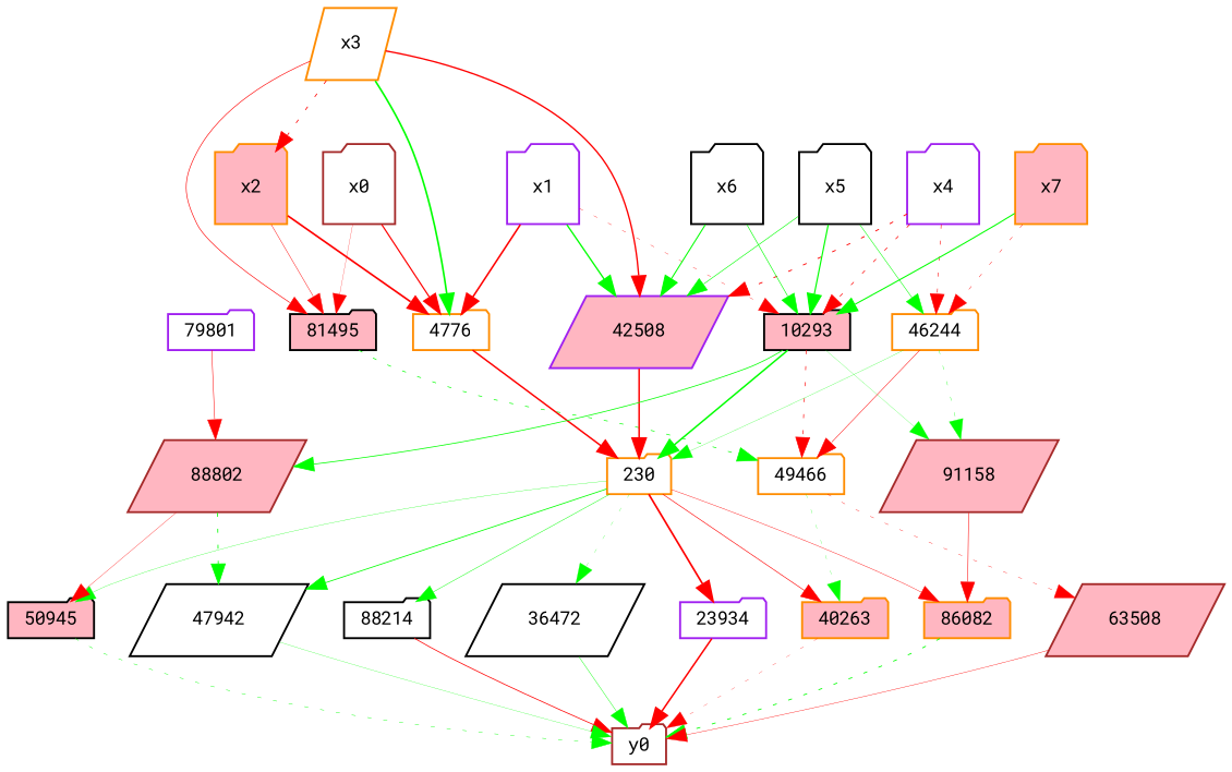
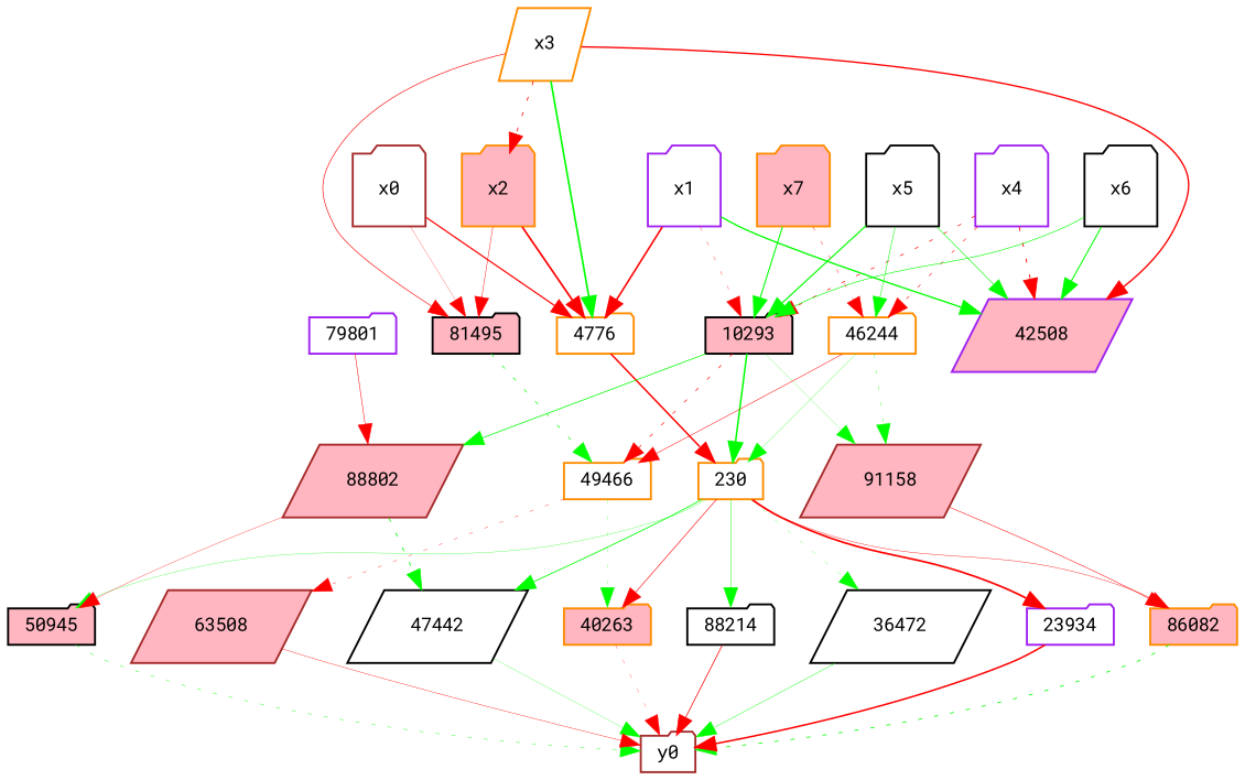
  digraph {
    fontname="Roboto Mono"
    node [color=darkorange fillcolor=white fontname="Roboto Mono" fontsize=9 shape=folder style=filled]
    edge [color=red fontname="Roboto Mono" penwidth=0.9 style=bold]
    x0 [color=brown height=0.5 width=0.5]
    4776 [height=0.1 width=0.1]
    81495 [color=black fillcolor=lightpink height=0.1 width=0.1]
    230 [height=0.1 width=0.1]
    49466 [height=0.1 width=0.1]
    x1 [color=purple height=0.5 width=0.5]
    42508 [color=purple fillcolor=lightpink height=0.1 shape=parallelogram width=0.1]
    10293 [color=black fillcolor=lightpink height=0.1 width=0.1]
    46244 [height=0.1 width=0.1]
    91158 [color=brown fillcolor=lightpink height=0.1 shape=parallelogram width=0.1]
    x2 [fillcolor=lightpink height=0.5 width=0.5]
    x3 [height=0.5 shape=parallelogram width=0.5]
    79801 [color=purple height=0.1 width=0.1]
    88802 [color=brown fillcolor=lightpink height=0.1 shape=parallelogram width=0.1]
    x4 [color=purple height=0.5 width=0.5]
    x5 [color=black height=0.5 width=0.5]
    x6 [color=black height=0.5 width=0.5]
    x7 [fillcolor=lightpink height=0.5 width=0.5]
    y0 [color=brown height=0.1 width=0.1]
    50945 [color=black fillcolor=lightpink height=0.1 width=0.1]
    88214 [color=black height=0.1 width=0.1]
    86082 [fillcolor=lightpink height=0.1 width=0.1]
    40263 [fillcolor=lightpink height=0.1 width=0.1]
-   47942 [color=black height=0.1 shape=parallelogram width=0.1]
+   47942 [color=black height=0.1 shape=parallelogram width=0.1 label=47442]
    36472 [color=black height=0.1 shape=parallelogram width=0.1]
    23934 [color=purple height=0.1 width=0.1]
    63508 [color=brown fillcolor=lightpink height=0.1 shape=parallelogram width=0.1]
    x0 -> 4776 [penwidth=0.6370773697768295]
    x0 -> 81495 [penwidth=0.12592166175002686]
    4776 -> 230 [penwidth=0.7885875021976677 style=solid]
    81495 -> 49466 [color=green penwidth=0.3542752735077853 style=dotted]
    230 -> 50945 [color=green penwidth=0.1499790366984035]
    230 -> 88214 [color=green penwidth=0.23647590895021797]
    230 -> 86082 [penwidth=0.20824621726277825]
    230 -> 40263 [penwidth=0.3196659124311091 style=solid]
    230 -> 47942 [color=green penwidth=0.43181902817643536 style=solid]
    230 -> 36472 [color=green penwidth=0.12175121145164636 style=dotted]
    230 -> 23934
    49466 -> 40263 [color=green penwidth=0.1284693582650955 style=dotted]
    49466 -> 63508 [penwidth=0.1825577104020218 style=dotted]
    x1 -> 4776 [penwidth=0.8357673116597059]
    x1 -> 42508 [color=green penwidth=0.7061272053521109]
    x1 -> 10293 [penwidth=0.17534826498675626 style=dotted]
-   42508 -> 230 [penwidth=0.7980982266605099]
    10293 -> 230 [color=green penwidth=0.8014005374659537 style=solid]
    10293 -> 49466 [penwidth=0.3431459393030908 style=dotted]
    10293 -> 91158 [color=green penwidth=0.11180490342458808]
    10293 -> 88802 [color=green penwidth=0.3971248649354201]
    46244 -> 230 [color=green penwidth=0.1356372055162182 style=solid]
    46244 -> 49466 [penwidth=0.2596229451574267]
    46244 -> 91158 [color=green penwidth=0.17424033955325188 style=dotted]
    91158 -> 86082 [penwidth=0.2748294565306135 style=solid]
    x2 -> 4776
    x2 -> 81495 [penwidth=0.2323486925074789]
    x3 -> 4776 [color=green penwidth=0.8791372999079231]
    x3 -> 81495 [penwidth=0.32803166329264666]
    x3 -> 42508 [penwidth=0.7236770909527686 style=solid]
    x3 -> x2 [penwidth=0.41265341529502564 style=dotted]
    79801 -> 88802 [penwidth=0.26966043059944156 style=solid]
    88802 -> 50945 [penwidth=0.16466227594099203]
    88802 -> 47942 [color=green penwidth=0.4344597766938906 style=dotted]
    x4 -> 42508 [penwidth=0.47250573517412353 style=dotted]
    x4 -> 10293 [penwidth=0.35965048873008376 style=dotted]
    x4 -> 46244 [penwidth=0.2930871420560979 style=dotted]
    x5 -> 42508 [color=green penwidth=0.314032438951115]
    x5 -> 10293 [color=green penwidth=0.619261276069449 style=solid]
    x5 -> 46244 [color=green penwidth=0.2771686755217344 style=solid]
    x6 -> 42508 [color=green penwidth=0.5486637240158911 style=solid]
    x6 -> 10293 [color=green penwidth=0.32634340125883354 style=solid]
    x7 -> 10293 [color=green penwidth=0.5584847156106847]
    x7 -> 46244 [penwidth=0.21267851012407413 style=dotted]
    50945 -> y0 [color=green penwidth=0.21955225673415574 style=dotted]
    88214 -> y0 [penwidth=0.3935094889172708 style=solid]
    86082 -> y0 [color=green penwidth=0.4343354924662749 style=dotted]
    40263 -> y0 [penwidth=0.14123571333610896 style=dotted]
    47942 -> y0 [color=green penwidth=0.13431860975793686 style=solid]
    36472 -> y0 [color=green penwidth=0.22307929343176836]
    23934 -> y0 [penwidth=0.8049303744199962 style=solid]
    63508 -> y0 [penwidth=0.1981914749540683 style=solid]
  }
